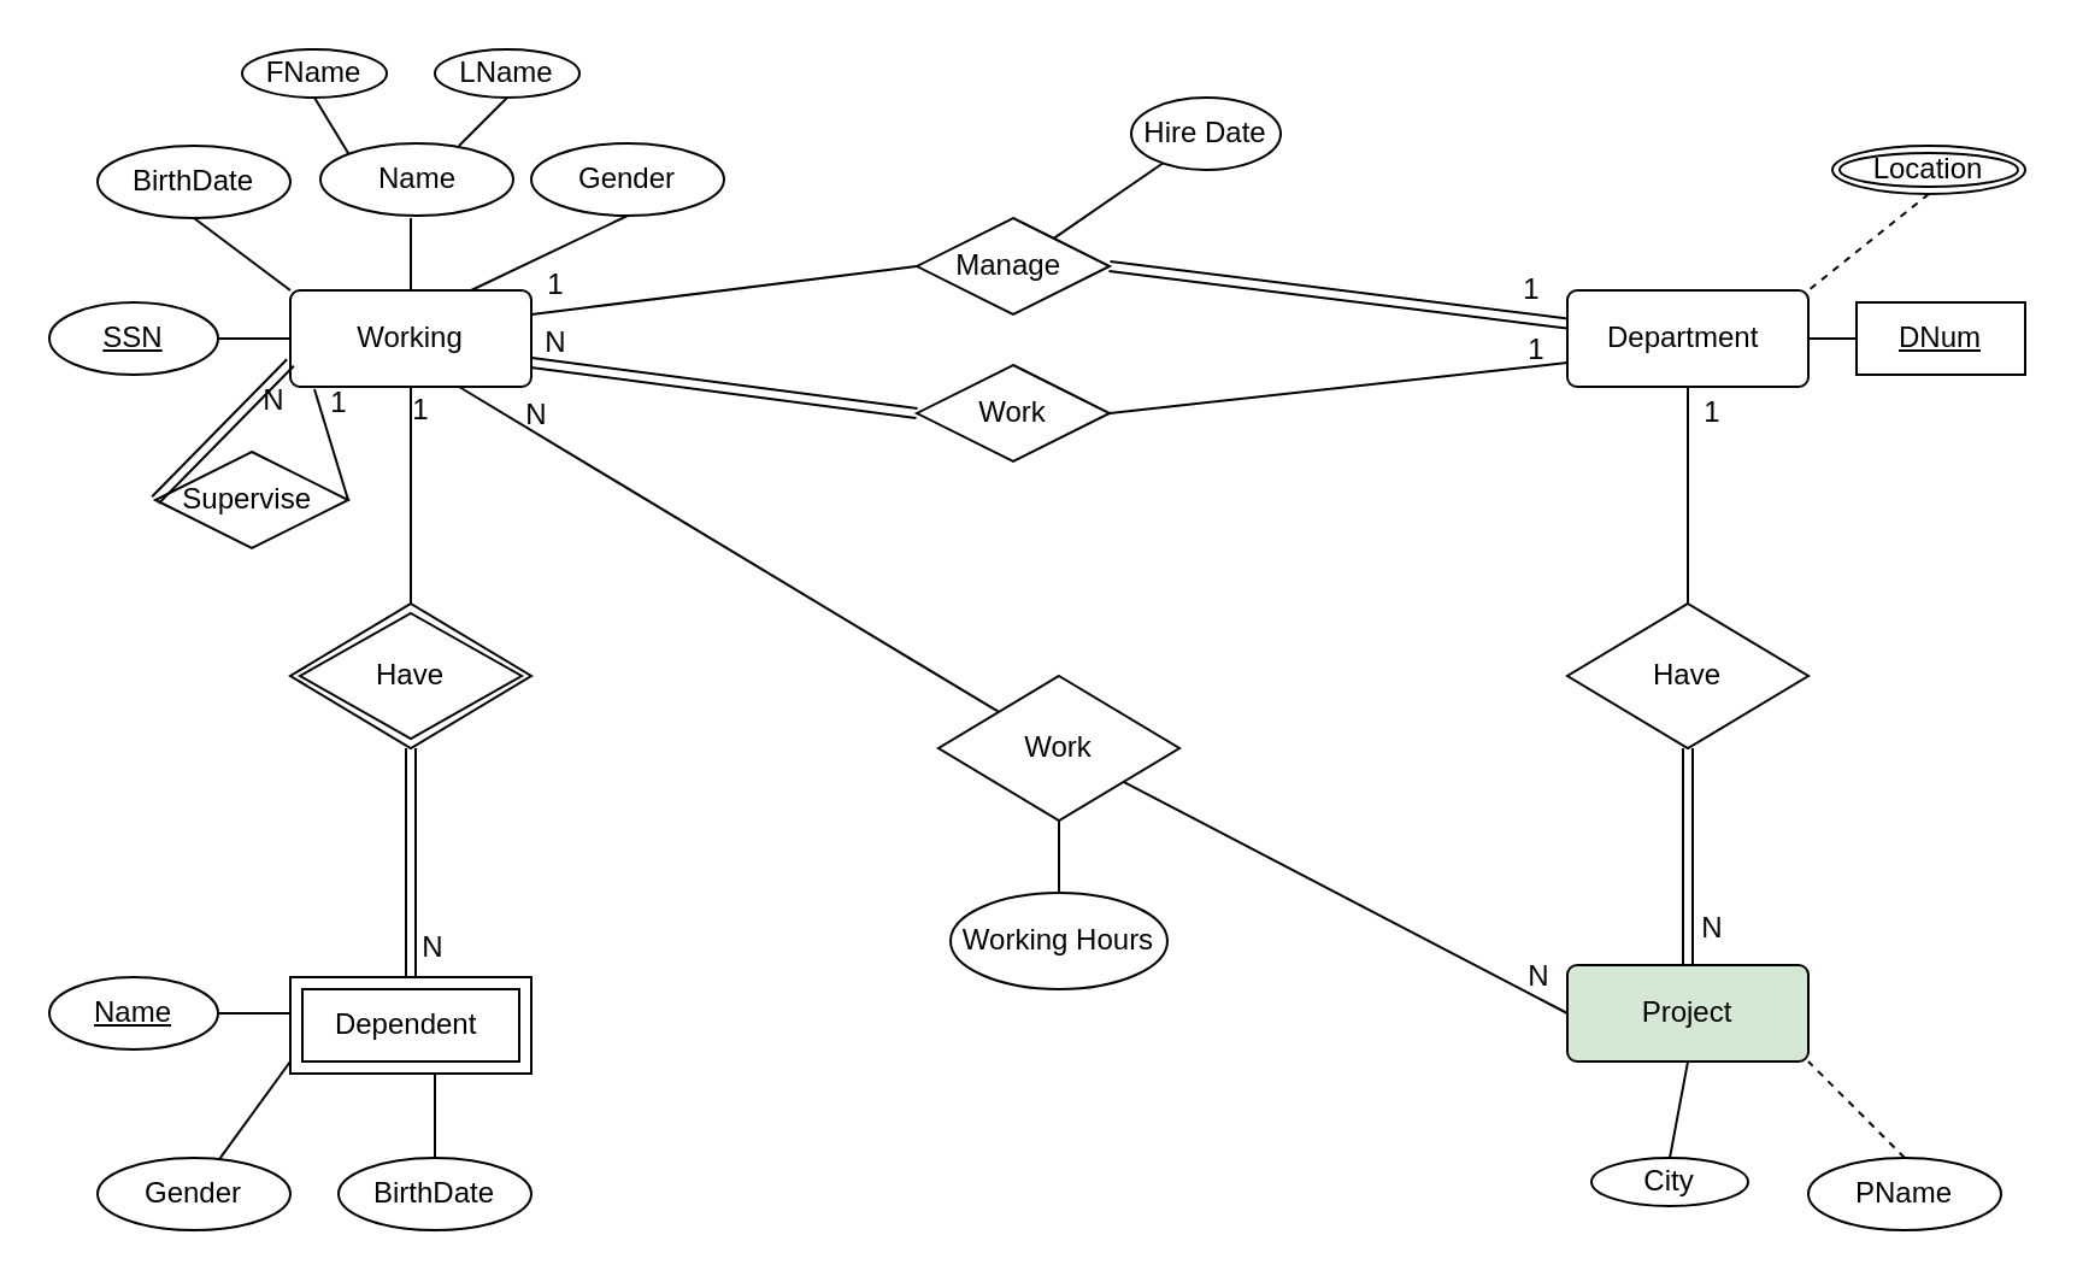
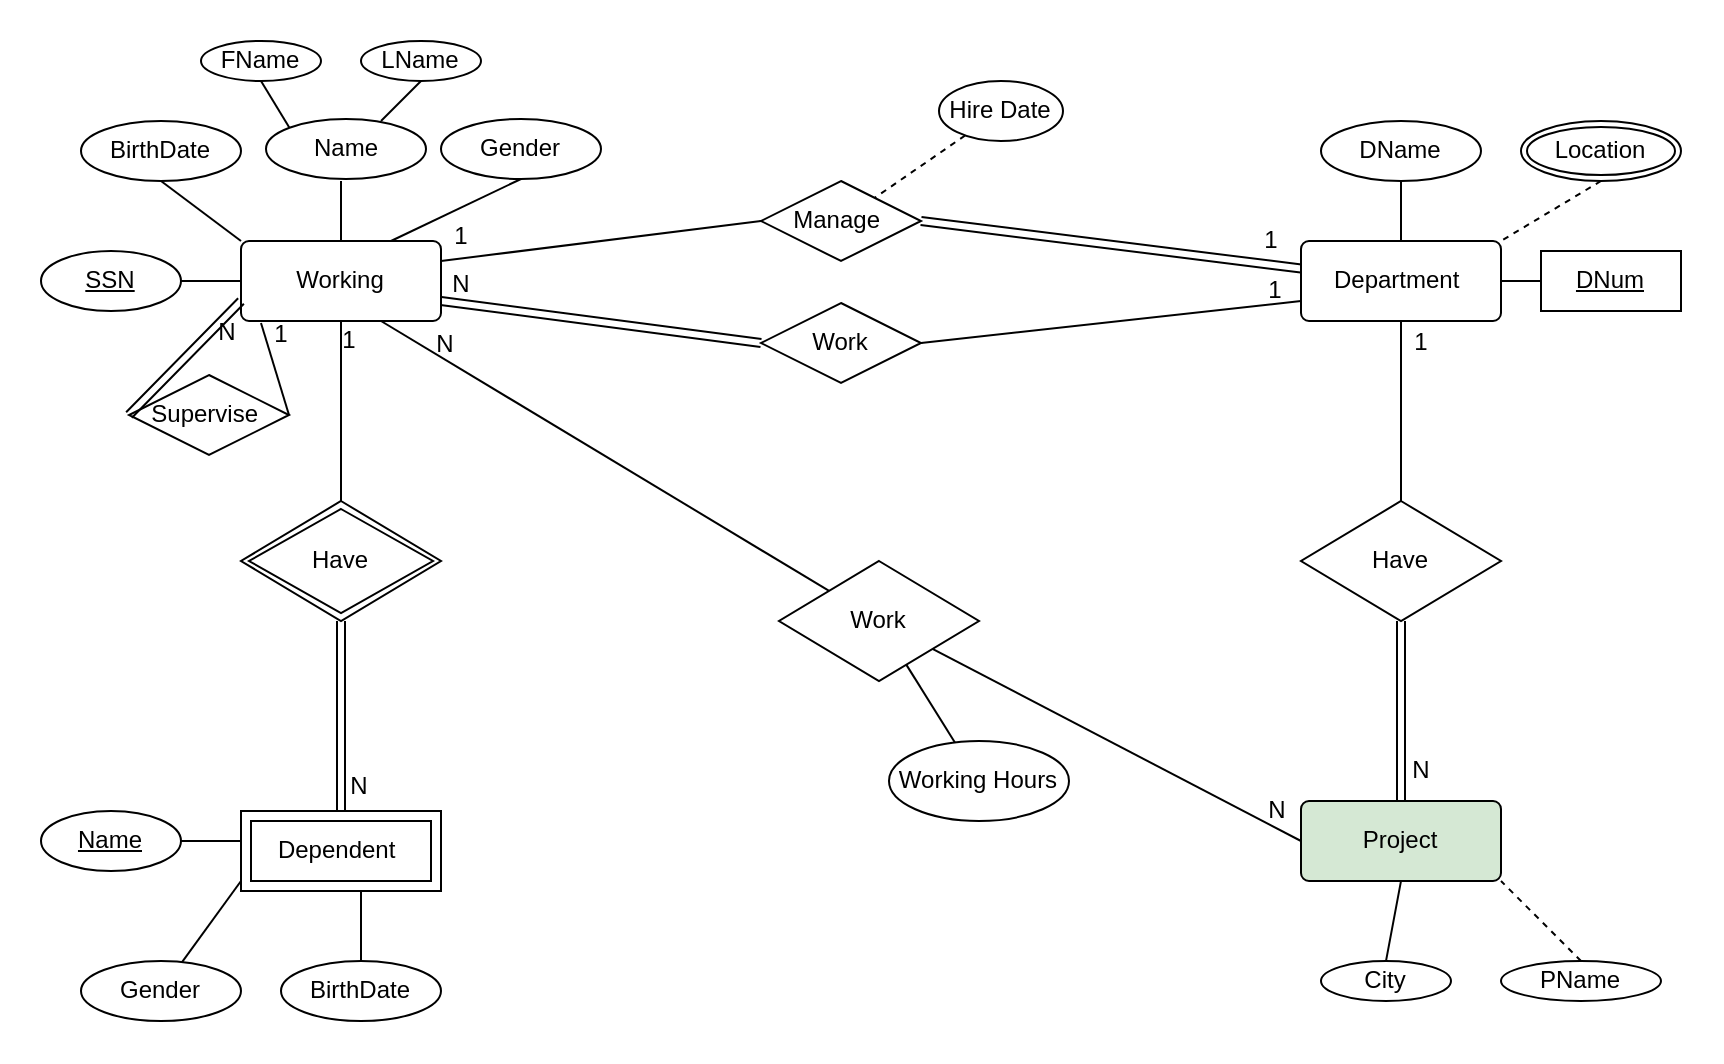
  <mxCell id="0" />
  <mxCell id="1" parent="0" />
  <mxCell id="2" style="rounded=0;orthogonalLoop=1;jettySize=auto;html=1;entryX=0;entryY=0.5;entryDx=0;entryDy=0;endArrow=none;endFill=0;exitX=1;exitY=0.25;exitDx=0;exitDy=0;" parent="1" source="3" target="41" edge="1"><mxGeometry relative="1" as="geometry"><mxPoint x="220" y="139" as="sourcePoint" /><mxPoint x="375" y="139" as="targetPoint" /></mxGeometry></mxCell>
  <mxCell id="3" value="Working" style="rounded=1;arcSize=10;whiteSpace=wrap;html=1;align=center;" parent="1" vertex="1"><mxGeometry x="120" y="120" width="100" height="40" as="geometry" /></mxCell>
  <mxCell id="4" value="" style="rounded=0;orthogonalLoop=1;jettySize=auto;html=1;endArrow=none;endFill=0;" parent="1" source="5" target="3" edge="1"><mxGeometry relative="1" as="geometry" /></mxCell>
  <mxCell id="5" value="SSN" style="ellipse;whiteSpace=wrap;html=1;align=center;fontStyle=4;" parent="1" vertex="1"><mxGeometry x="20" y="125" width="70" height="30" as="geometry" /></mxCell>
  <mxCell id="6" style="rounded=0;orthogonalLoop=1;jettySize=auto;html=1;exitX=0.5;exitY=1;exitDx=0;exitDy=0;entryX=0;entryY=0;entryDx=0;entryDy=0;endArrow=none;endFill=0;" parent="1" source="7" target="3" edge="1"><mxGeometry relative="1" as="geometry" /></mxCell>
  <mxCell id="7" value="BirthDate" style="ellipse;whiteSpace=wrap;html=1;align=center;" parent="1" vertex="1"><mxGeometry x="40" y="60" width="80" height="30" as="geometry" /></mxCell>
  <mxCell id="8" style="rounded=0;orthogonalLoop=1;jettySize=auto;html=1;entryX=0.5;entryY=0;entryDx=0;entryDy=0;endArrow=none;endFill=0;" parent="1" target="3" edge="1"><mxGeometry relative="1" as="geometry"><mxPoint x="170" y="90" as="sourcePoint" /></mxGeometry></mxCell>
  <mxCell id="9" value="Name" style="ellipse;whiteSpace=wrap;html=1;align=center;" parent="1" vertex="1"><mxGeometry x="132.5" y="59" width="80" height="30" as="geometry" /></mxCell>
  <mxCell id="10" value="" style="rounded=0;orthogonalLoop=1;jettySize=auto;html=1;endArrow=none;endFill=0;entryX=0.75;entryY=0;entryDx=0;entryDy=0;exitX=0.5;exitY=1;exitDx=0;exitDy=0;" parent="1" source="11" target="3" edge="1"><mxGeometry relative="1" as="geometry" /></mxCell>
  <mxCell id="11" value="Gender" style="ellipse;whiteSpace=wrap;html=1;align=center;" parent="1" vertex="1"><mxGeometry x="220" y="59" width="80" height="30" as="geometry" /></mxCell>
  <mxCell id="12" value="FName" style="ellipse;whiteSpace=wrap;html=1;align=center;" parent="1" vertex="1"><mxGeometry x="100" y="20" width="60" height="20" as="geometry" /></mxCell>
  <mxCell id="13" value="LName" style="ellipse;whiteSpace=wrap;html=1;align=center;" parent="1" vertex="1"><mxGeometry x="180" y="20" width="60" height="20" as="geometry" /></mxCell>
  <mxCell id="14" style="rounded=0;orthogonalLoop=1;jettySize=auto;html=1;endArrow=none;endFill=0;exitX=0.5;exitY=1;exitDx=0;exitDy=0;entryX=0;entryY=0;entryDx=0;entryDy=0;" parent="1" source="12" target="9" edge="1"><mxGeometry relative="1" as="geometry"><mxPoint x="127.5" y="109" as="sourcePoint" /><mxPoint x="147.5" y="89" as="targetPoint" /></mxGeometry></mxCell>
  <mxCell id="15" style="rounded=0;orthogonalLoop=1;jettySize=auto;html=1;endArrow=none;endFill=0;exitX=0.5;exitY=1;exitDx=0;exitDy=0;" parent="1" source="13" edge="1"><mxGeometry relative="1" as="geometry"><mxPoint x="200.48" y="110" as="sourcePoint" /><mxPoint x="190" y="60" as="targetPoint" /></mxGeometry></mxCell>
  <mxCell id="16" style="rounded=0;orthogonalLoop=1;jettySize=auto;html=1;entryX=1;entryY=0.5;entryDx=0;entryDy=0;endArrow=none;endFill=0;shape=link;" parent="1" source="17" target="41" edge="1"><mxGeometry relative="1" as="geometry" /></mxCell>
  <mxCell id="17" value="Department&amp;nbsp;" style="rounded=1;arcSize=10;whiteSpace=wrap;html=1;align=center;" parent="1" vertex="1"><mxGeometry x="650" y="120" width="100" height="40" as="geometry" /></mxCell>
+ <mxCell id="18" value="" style="rounded=0;orthogonalLoop=1;jettySize=auto;html=1;endArrow=none;endFill=0;" parent="1" source="19" target="17" edge="1"><mxGeometry relative="1" as="geometry" /></mxCell>
+ <mxCell id="19" value="DName" style="ellipse;whiteSpace=wrap;html=1;align=center;" parent="1" vertex="1"><mxGeometry x="660" y="60" width="80" height="30" as="geometry" /></mxCell>
  <mxCell id="20" style="rounded=0;orthogonalLoop=1;jettySize=auto;html=1;exitX=0;exitY=0.5;exitDx=0;exitDy=0;endArrow=none;endFill=0;" parent="1" source="21" edge="1"><mxGeometry relative="1" as="geometry"><mxPoint x="750" y="140" as="targetPoint" /></mxGeometry></mxCell>
  <mxCell id="21" value="DNum" style="whiteSpace=wrap;html=1;align=center;fontStyle=4;rounded=0;" parent="1" vertex="1"><mxGeometry x="770" y="125" width="70" height="30" as="geometry" /></mxCell>
  <mxCell id="22" style="rounded=0;orthogonalLoop=1;jettySize=auto;html=1;entryX=1;entryY=0;entryDx=0;entryDy=0;endArrow=none;endFill=0;exitX=0.5;exitY=1;exitDx=0;exitDy=0;dashed=1;" parent="1" source="23" target="17" edge="1"><mxGeometry relative="1" as="geometry" /></mxCell>
- <mxCell id="23" value="Location" style="ellipse;shape=doubleEllipse;margin=3;whiteSpace=wrap;html=1;align=center;" parent="1" vertex="1"><mxGeometry x="760" y="60" width="80" height="20" as="geometry" /></mxCell>
+ <mxCell id="23" value="Location" style="ellipse;shape=doubleEllipse;margin=3;whiteSpace=wrap;html=1;align=center;" parent="1" vertex="1"><mxGeometry x="760" y="60" width="80" height="30" as="geometry" /></mxCell>
  <mxCell id="24" value="Project" style="rounded=1;arcSize=10;whiteSpace=wrap;html=1;align=center;fillColor=#d5e8d4;" parent="1" vertex="1"><mxGeometry x="650" y="400" width="100" height="40" as="geometry" /></mxCell>
- <mxCell id="25" value="PName" style="ellipse;whiteSpace=wrap;html=1;align=center;" parent="1" vertex="1"><mxGeometry x="750" y="480" width="80" height="30" as="geometry" /></mxCell>
+ <mxCell id="25" value="PName" style="ellipse;whiteSpace=wrap;html=1;align=center;" parent="1" vertex="1"><mxGeometry x="750" y="480" width="80" height="20" as="geometry" /></mxCell>
  <mxCell id="26" value="City" style="ellipse;whiteSpace=wrap;html=1;align=center;" parent="1" vertex="1"><mxGeometry x="660" y="480" width="65" height="20" as="geometry" /></mxCell>
  <mxCell id="27" style="rounded=0;orthogonalLoop=1;jettySize=auto;html=1;entryX=1;entryY=1;entryDx=0;entryDy=0;endArrow=none;endFill=0;exitX=0.5;exitY=0;exitDx=0;exitDy=0;dashed=1;" parent="1" source="25" target="24" edge="1"><mxGeometry relative="1" as="geometry" /></mxCell>
  <mxCell id="28" style="rounded=0;orthogonalLoop=1;jettySize=auto;html=1;endArrow=none;endFill=0;exitX=0.5;exitY=0;exitDx=0;exitDy=0;" parent="1" source="26" edge="1"><mxGeometry relative="1" as="geometry"><mxPoint x="720" y="480" as="sourcePoint" /><mxPoint x="700" y="440" as="targetPoint" /></mxGeometry></mxCell>
  <mxCell id="29" value="" style="rounded=0;orthogonalLoop=1;jettySize=auto;html=1;endArrow=none;endFill=0;" parent="1" source="30" edge="1"><mxGeometry relative="1" as="geometry"><mxPoint x="120" y="420" as="targetPoint" /></mxGeometry></mxCell>
  <mxCell id="30" value="Name" style="ellipse;whiteSpace=wrap;html=1;align=center;fontStyle=4;" parent="1" vertex="1"><mxGeometry x="20" y="405" width="70" height="30" as="geometry" /></mxCell>
  <mxCell id="31" style="rounded=0;orthogonalLoop=1;jettySize=auto;html=1;entryX=0;entryY=1;entryDx=0;entryDy=0;endArrow=none;endFill=0;" parent="1" source="32" edge="1"><mxGeometry relative="1" as="geometry"><mxPoint x="120" y="440" as="targetPoint" /></mxGeometry></mxCell>
  <mxCell id="32" value="Gender" style="ellipse;whiteSpace=wrap;html=1;align=center;" parent="1" vertex="1"><mxGeometry x="40" y="480" width="80" height="30" as="geometry" /></mxCell>
  <mxCell id="33" value="" style="rounded=0;orthogonalLoop=1;jettySize=auto;html=1;endArrow=none;endFill=0;" parent="1" source="34" edge="1"><mxGeometry relative="1" as="geometry"><mxPoint x="180" y="440" as="targetPoint" /></mxGeometry></mxCell>
  <mxCell id="34" value="BirthDate" style="ellipse;whiteSpace=wrap;html=1;align=center;" parent="1" vertex="1"><mxGeometry x="140" y="480" width="80" height="30" as="geometry" /></mxCell>
  <mxCell id="35" value="Dependent&amp;nbsp;" style="shape=ext;margin=3;double=1;whiteSpace=wrap;html=1;align=center;" parent="1" vertex="1"><mxGeometry x="120" y="405" width="100" height="40" as="geometry" /></mxCell>
  <mxCell id="36" value="" style="rounded=0;orthogonalLoop=1;jettySize=auto;html=1;endArrow=none;endFill=0;" parent="1" source="37" target="3" edge="1"><mxGeometry relative="1" as="geometry" /></mxCell>
  <mxCell id="37" value="Have" style="shape=rhombus;double=1;perimeter=rhombusPerimeter;whiteSpace=wrap;html=1;align=center;" parent="1" vertex="1"><mxGeometry x="120" y="250" width="100" height="60" as="geometry" /></mxCell>
  <mxCell id="38" value="" style="shape=link;html=1;rounded=0;entryX=0.5;entryY=0;entryDx=0;entryDy=0;" parent="1" target="35" edge="1"><mxGeometry relative="1" as="geometry"><mxPoint x="170" y="310" as="sourcePoint" /><mxPoint x="330" y="310" as="targetPoint" /></mxGeometry></mxCell>
  <mxCell id="39" value="1" style="text;html=1;align=center;verticalAlign=middle;resizable=0;points=[];autosize=1;strokeColor=none;fillColor=none;" parent="1" vertex="1"><mxGeometry x="159" y="155" width="30" height="30" as="geometry" /></mxCell>
  <mxCell id="40" value="N" style="text;html=1;align=center;verticalAlign=middle;resizable=0;points=[];autosize=1;strokeColor=none;fillColor=none;" parent="1" vertex="1"><mxGeometry x="164" y="378" width="30" height="30" as="geometry" /></mxCell>
  <mxCell id="41" value="Manage&amp;nbsp;" style="shape=rhombus;perimeter=rhombusPerimeter;whiteSpace=wrap;html=1;align=center;" parent="1" vertex="1"><mxGeometry x="380" y="90" width="80" height="40" as="geometry" /></mxCell>
- <mxCell id="42" value="" style="rounded=0;orthogonalLoop=1;jettySize=auto;html=1;endArrow=none;endFill=0;" parent="1" source="43" target="41" edge="1"><mxGeometry relative="1" as="geometry" /></mxCell>
+ <mxCell id="42" value="" style="rounded=0;orthogonalLoop=1;jettySize=auto;html=1;endArrow=none;endFill=0;dashed=1;" parent="1" source="43" target="41" edge="1"><mxGeometry relative="1" as="geometry" /></mxCell>
  <mxCell id="43" value="Hire Date" style="ellipse;whiteSpace=wrap;html=1;align=center;" parent="1" vertex="1"><mxGeometry x="469" y="40" width="62" height="30" as="geometry" /></mxCell>
  <mxCell id="44" value="1" style="text;html=1;align=center;verticalAlign=middle;resizable=0;points=[];autosize=1;strokeColor=none;fillColor=none;" parent="1" vertex="1"><mxGeometry x="215" y="103" width="30" height="30" as="geometry" /></mxCell>
  <mxCell id="45" value="1" style="text;html=1;align=center;verticalAlign=middle;resizable=0;points=[];autosize=1;strokeColor=none;fillColor=none;" parent="1" vertex="1"><mxGeometry x="620" y="105" width="30" height="30" as="geometry" /></mxCell>
  <mxCell id="46" style="rounded=0;orthogonalLoop=1;jettySize=auto;html=1;entryX=1;entryY=0.75;entryDx=0;entryDy=0;endArrow=none;endFill=0;exitX=0;exitY=0.5;exitDx=0;exitDy=0;shape=link;" parent="1" source="48" target="3" edge="1"><mxGeometry relative="1" as="geometry" /></mxCell>
  <mxCell id="47" style="rounded=0;orthogonalLoop=1;jettySize=auto;html=1;entryX=0;entryY=0.75;entryDx=0;entryDy=0;endArrow=none;endFill=0;exitX=1;exitY=0.5;exitDx=0;exitDy=0;" parent="1" source="48" target="17" edge="1"><mxGeometry relative="1" as="geometry" /></mxCell>
  <mxCell id="48" value="Work" style="shape=rhombus;perimeter=rhombusPerimeter;whiteSpace=wrap;html=1;align=center;" parent="1" vertex="1"><mxGeometry x="380" y="151" width="80" height="40" as="geometry" /></mxCell>
  <mxCell id="49" value="1" style="text;html=1;align=center;verticalAlign=middle;resizable=0;points=[];autosize=1;strokeColor=none;fillColor=none;" parent="1" vertex="1"><mxGeometry x="622" y="130" width="30" height="30" as="geometry" /></mxCell>
  <mxCell id="50" value="N" style="text;html=1;align=center;verticalAlign=middle;resizable=0;points=[];autosize=1;strokeColor=none;fillColor=none;" parent="1" vertex="1"><mxGeometry x="215" y="127" width="30" height="30" as="geometry" /></mxCell>
  <mxCell id="51" value="" style="rounded=0;orthogonalLoop=1;jettySize=auto;html=1;endArrow=none;endFill=0;" parent="1" source="53" target="17" edge="1"><mxGeometry relative="1" as="geometry" /></mxCell>
  <mxCell id="52" value="" style="rounded=0;orthogonalLoop=1;jettySize=auto;html=1;endArrow=none;endFill=0;shape=link;" parent="1" source="53" target="24" edge="1"><mxGeometry relative="1" as="geometry" /></mxCell>
  <mxCell id="53" value="Have" style="shape=rhombus;perimeter=rhombusPerimeter;whiteSpace=wrap;html=1;align=center;" parent="1" vertex="1"><mxGeometry x="650" y="250" width="100" height="60" as="geometry" /></mxCell>
  <mxCell id="54" value="1" style="text;html=1;align=center;verticalAlign=middle;resizable=0;points=[];autosize=1;strokeColor=none;fillColor=none;" parent="1" vertex="1"><mxGeometry x="695" y="156" width="30" height="30" as="geometry" /></mxCell>
  <mxCell id="55" value="N" style="text;html=1;align=center;verticalAlign=middle;resizable=0;points=[];autosize=1;strokeColor=none;fillColor=none;" parent="1" vertex="1"><mxGeometry x="695" y="370" width="30" height="30" as="geometry" /></mxCell>
  <mxCell id="56" style="rounded=0;orthogonalLoop=1;jettySize=auto;html=1;entryX=0;entryY=0.5;entryDx=0;entryDy=0;endArrow=none;endFill=0;" parent="1" source="58" target="24" edge="1"><mxGeometry relative="1" as="geometry" /></mxCell>
  <mxCell id="57" value="" style="rounded=0;orthogonalLoop=1;jettySize=auto;html=1;endArrow=none;endFill=0;" parent="1" source="58" target="62" edge="1"><mxGeometry relative="1" as="geometry" /></mxCell>
  <mxCell id="58" value="Work" style="shape=rhombus;perimeter=rhombusPerimeter;whiteSpace=wrap;html=1;align=center;" parent="1" vertex="1"><mxGeometry x="389" y="280" width="100" height="60" as="geometry" /></mxCell>
  <mxCell id="59" style="rounded=0;orthogonalLoop=1;jettySize=auto;html=1;entryX=0.7;entryY=1;entryDx=0;entryDy=0;endArrow=none;endFill=0;entryPerimeter=0;" parent="1" source="58" target="3" edge="1"><mxGeometry relative="1" as="geometry" /></mxCell>
  <mxCell id="60" value="N" style="text;html=1;align=center;verticalAlign=middle;resizable=0;points=[];autosize=1;strokeColor=none;fillColor=none;" parent="1" vertex="1"><mxGeometry x="207" y="157" width="30" height="30" as="geometry" /></mxCell>
  <mxCell id="61" value="N" style="text;html=1;align=center;verticalAlign=middle;resizable=0;points=[];autosize=1;strokeColor=none;fillColor=none;" parent="1" vertex="1"><mxGeometry x="623" y="390" width="30" height="30" as="geometry" /></mxCell>
- <mxCell id="62" value="Working Hours" style="ellipse;whiteSpace=wrap;html=1;align=center;" parent="1" vertex="1"><mxGeometry x="394" y="370" width="90" height="40" as="geometry" /></mxCell>
+ <mxCell id="62" value="Working Hours" style="ellipse;whiteSpace=wrap;html=1;align=center;" parent="1" vertex="1"><mxGeometry x="444" y="370" width="90" height="40" as="geometry" /></mxCell>
  <mxCell id="63" style="rounded=0;orthogonalLoop=1;jettySize=auto;html=1;endArrow=none;endFill=0;exitX=1;exitY=0.5;exitDx=0;exitDy=0;" parent="1" source="64" edge="1"><mxGeometry relative="1" as="geometry"><mxPoint x="130" y="161" as="targetPoint" /></mxGeometry></mxCell>
  <mxCell id="64" value="Supervise&amp;nbsp;" style="shape=rhombus;perimeter=rhombusPerimeter;whiteSpace=wrap;html=1;align=center;" parent="1" vertex="1"><mxGeometry x="64" y="187" width="80" height="40" as="geometry" /></mxCell>
  <mxCell id="65" style="rounded=0;orthogonalLoop=1;jettySize=auto;html=1;endArrow=none;endFill=0;exitX=0;exitY=0.5;exitDx=0;exitDy=0;entryX=0;entryY=0.75;entryDx=0;entryDy=0;shape=link;" parent="1" source="64" target="3" edge="1"><mxGeometry relative="1" as="geometry"><mxPoint x="78" y="271" as="sourcePoint" /><mxPoint x="120" y="160" as="targetPoint" /></mxGeometry></mxCell>
  <mxCell id="66" value="N" style="text;html=1;align=center;verticalAlign=middle;resizable=0;points=[];autosize=1;strokeColor=none;fillColor=none;" parent="1" vertex="1"><mxGeometry x="98" y="151" width="30" height="30" as="geometry" /></mxCell>
  <mxCell id="67" value="1" style="text;html=1;align=center;verticalAlign=middle;resizable=0;points=[];autosize=1;strokeColor=none;fillColor=none;" parent="1" vertex="1"><mxGeometry x="125" y="152" width="30" height="30" as="geometry" /></mxCell>
